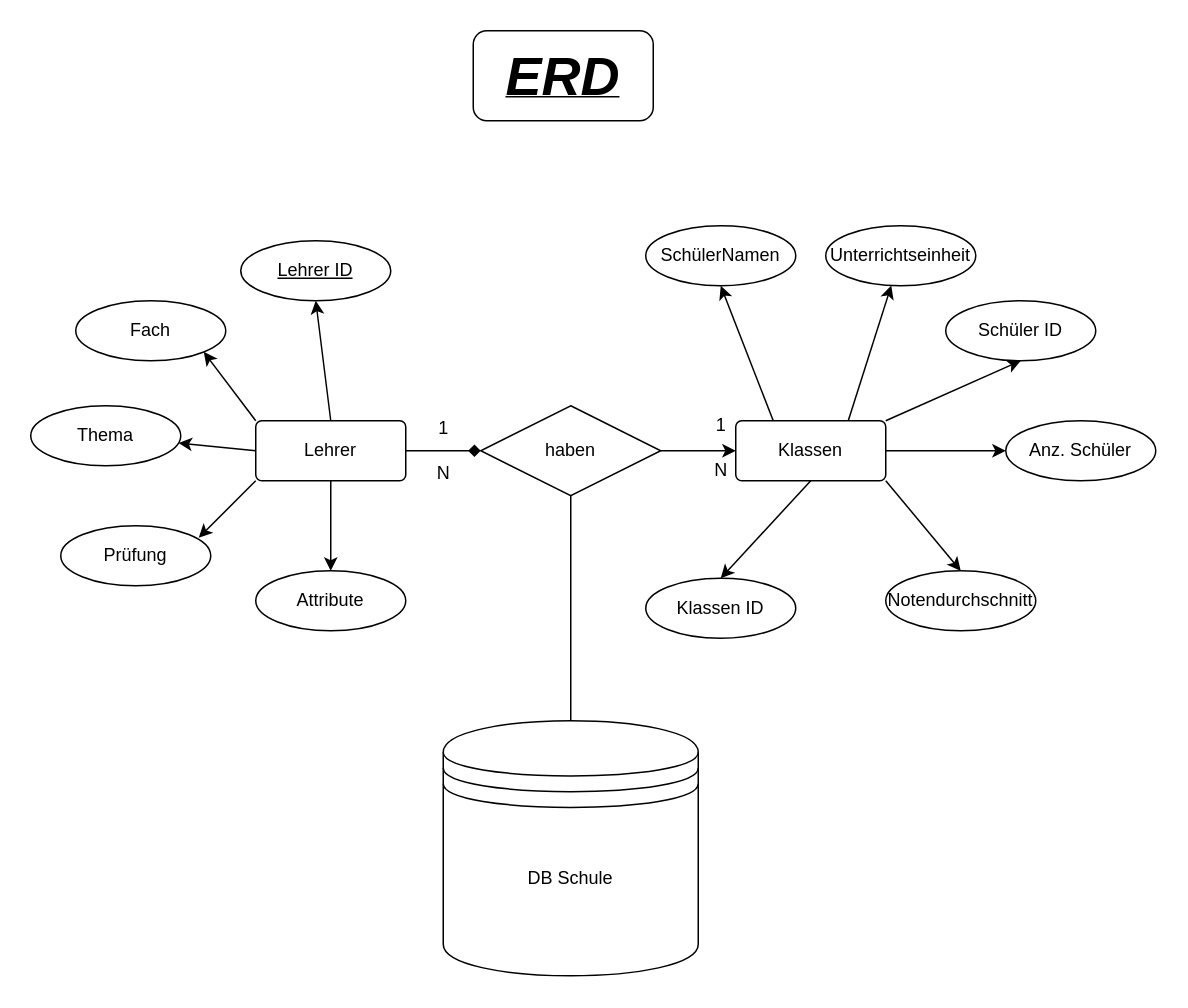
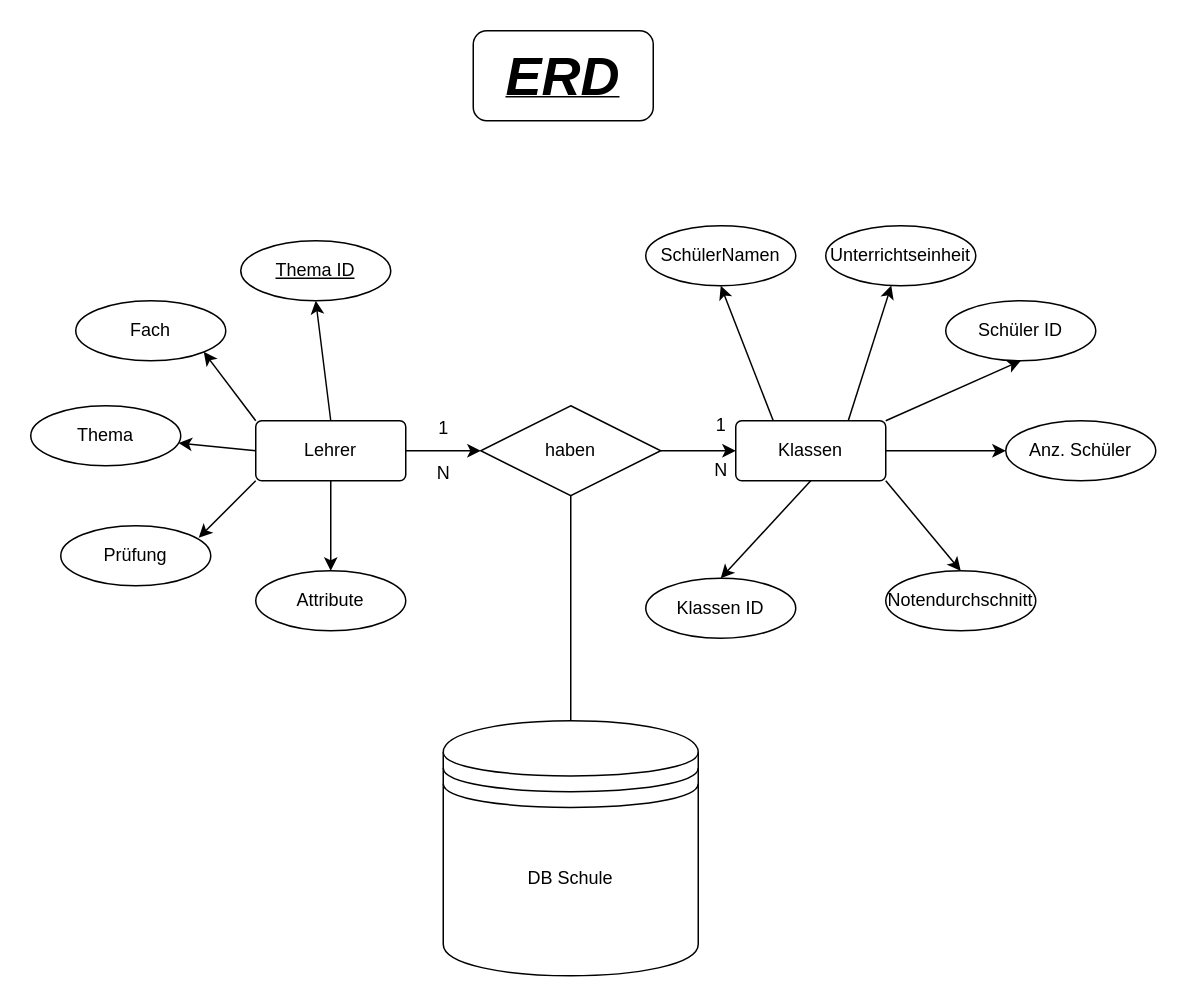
  <mxCell id="0" />
  <mxCell id="1" parent="0" />
  <mxCell id="2" value="&lt;b&gt;&lt;i&gt;&lt;u&gt;&lt;font style=&quot;font-size: 36px;&quot;&gt;ERD&lt;/font&gt;&lt;/u&gt;&lt;/i&gt;&lt;/b&gt;" style="rounded=1;whiteSpace=wrap;html=1;" parent="1" vertex="1"><mxGeometry x="315" y="20" width="120" height="60" as="geometry" /></mxCell>
  <mxCell id="3" value="DB Schule&lt;div&gt;&lt;br&gt;&lt;/div&gt;" style="shape=datastore;whiteSpace=wrap;html=1;" parent="1" vertex="1"><mxGeometry x="295" y="480" width="170" height="170" as="geometry" /></mxCell>
- <mxCell id="4" style="edgeStyle=orthogonalEdgeStyle;rounded=0;orthogonalLoop=1;jettySize=auto;html=1;exitX=1;exitY=0.5;exitDx=0;exitDy=0;entryX=0;entryY=0.5;entryDx=0;entryDy=0;endArrow=diamond;" parent="1" source="9" target="29" edge="1"><mxGeometry relative="1" as="geometry" /></mxCell>
+ <mxCell id="4" style="edgeStyle=orthogonalEdgeStyle;rounded=0;orthogonalLoop=1;jettySize=auto;html=1;exitX=1;exitY=0.5;exitDx=0;exitDy=0;entryX=0;entryY=0.5;entryDx=0;entryDy=0;" parent="1" source="9" target="29" edge="1"><mxGeometry relative="1" as="geometry" /></mxCell>
  <mxCell id="5" style="rounded=0;orthogonalLoop=1;jettySize=auto;html=1;exitX=0.5;exitY=0;exitDx=0;exitDy=0;entryX=0.5;entryY=1;entryDx=0;entryDy=0;" parent="1" source="9" target="23" edge="1"><mxGeometry relative="1" as="geometry" /></mxCell>
  <mxCell id="6" style="rounded=0;orthogonalLoop=1;jettySize=auto;html=1;exitX=0;exitY=0;exitDx=0;exitDy=0;entryX=1;entryY=1;entryDx=0;entryDy=0;" parent="1" source="9" target="21" edge="1"><mxGeometry relative="1" as="geometry" /></mxCell>
  <mxCell id="7" style="rounded=0;orthogonalLoop=1;jettySize=auto;html=1;exitX=0;exitY=0.5;exitDx=0;exitDy=0;" parent="1" source="9" target="20" edge="1"><mxGeometry relative="1" as="geometry" /></mxCell>
  <mxCell id="8" style="rounded=0;orthogonalLoop=1;jettySize=auto;html=1;exitX=0.5;exitY=1;exitDx=0;exitDy=0;entryX=0.5;entryY=0;entryDx=0;entryDy=0;" parent="1" source="9" target="18" edge="1"><mxGeometry relative="1" as="geometry" /></mxCell>
  <mxCell id="9" value="Lehrer" style="rounded=1;arcSize=10;whiteSpace=wrap;html=1;align=center;" parent="1" vertex="1"><mxGeometry x="170" y="280" width="100" height="40" as="geometry" /></mxCell>
  <mxCell id="10" style="rounded=0;orthogonalLoop=1;jettySize=auto;html=1;exitX=0.25;exitY=0;exitDx=0;exitDy=0;entryX=0.5;entryY=1;entryDx=0;entryDy=0;" parent="1" source="16" target="24" edge="1"><mxGeometry relative="1" as="geometry" /></mxCell>
  <mxCell id="11" style="rounded=0;orthogonalLoop=1;jettySize=auto;html=1;exitX=0.75;exitY=0;exitDx=0;exitDy=0;" parent="1" source="16" target="22" edge="1"><mxGeometry relative="1" as="geometry" /></mxCell>
  <mxCell id="12" style="rounded=0;orthogonalLoop=1;jettySize=auto;html=1;exitX=1;exitY=0;exitDx=0;exitDy=0;entryX=0.5;entryY=1;entryDx=0;entryDy=0;" parent="1" source="16" target="27" edge="1"><mxGeometry relative="1" as="geometry" /></mxCell>
  <mxCell id="13" style="rounded=0;orthogonalLoop=1;jettySize=auto;html=1;exitX=1;exitY=0.5;exitDx=0;exitDy=0;entryX=0;entryY=0.5;entryDx=0;entryDy=0;" parent="1" source="16" target="17" edge="1"><mxGeometry relative="1" as="geometry" /></mxCell>
  <mxCell id="14" style="rounded=0;orthogonalLoop=1;jettySize=auto;html=1;exitX=1;exitY=1;exitDx=0;exitDy=0;entryX=0.5;entryY=0;entryDx=0;entryDy=0;" parent="1" source="16" target="26" edge="1"><mxGeometry relative="1" as="geometry" /></mxCell>
  <mxCell id="15" style="rounded=0;orthogonalLoop=1;jettySize=auto;html=1;exitX=0.5;exitY=1;exitDx=0;exitDy=0;entryX=0.5;entryY=0;entryDx=0;entryDy=0;" parent="1" source="16" target="25" edge="1"><mxGeometry relative="1" as="geometry" /></mxCell>
  <mxCell id="16" value="Klassen" style="rounded=1;arcSize=10;whiteSpace=wrap;html=1;align=center;" parent="1" vertex="1"><mxGeometry x="490" y="280" width="100" height="40" as="geometry" /></mxCell>
  <mxCell id="17" value="Anz. Schüler" style="ellipse;whiteSpace=wrap;html=1;align=center;" parent="1" vertex="1"><mxGeometry x="670" y="280" width="100" height="40" as="geometry" /></mxCell>
  <mxCell id="18" value="Attribute" style="ellipse;whiteSpace=wrap;html=1;align=center;" parent="1" vertex="1"><mxGeometry x="170" y="380" width="100" height="40" as="geometry" /></mxCell>
  <mxCell id="19" value="Prüfung" style="ellipse;whiteSpace=wrap;html=1;align=center;" parent="1" vertex="1"><mxGeometry x="40" y="350" width="100" height="40" as="geometry" /></mxCell>
  <mxCell id="20" value="Thema" style="ellipse;whiteSpace=wrap;html=1;align=center;" parent="1" vertex="1"><mxGeometry x="20" y="270" width="100" height="40" as="geometry" /></mxCell>
  <mxCell id="21" value="Fach" style="ellipse;whiteSpace=wrap;html=1;align=center;" parent="1" vertex="1"><mxGeometry x="50" y="200" width="100" height="40" as="geometry" /></mxCell>
  <mxCell id="22" value="Unterrichtseinheit" style="ellipse;whiteSpace=wrap;html=1;align=center;" parent="1" vertex="1"><mxGeometry x="550" y="150" width="100" height="40" as="geometry" /></mxCell>
- <mxCell id="23" value="&lt;u&gt;Lehrer ID&lt;/u&gt;" style="ellipse;whiteSpace=wrap;html=1;align=center;" parent="1" vertex="1"><mxGeometry x="160" y="160" width="100" height="40" as="geometry" /></mxCell>
+ <mxCell id="23" value="&lt;u&gt;Thema ID&lt;/u&gt;" style="ellipse;whiteSpace=wrap;html=1;align=center;" parent="1" vertex="1"><mxGeometry x="160" y="160" width="100" height="40" as="geometry" /></mxCell>
  <mxCell id="24" value="SchülerNamen" style="ellipse;whiteSpace=wrap;html=1;align=center;" parent="1" vertex="1"><mxGeometry x="430" y="150" width="100" height="40" as="geometry" /></mxCell>
  <mxCell id="25" value="Klassen ID" style="ellipse;whiteSpace=wrap;html=1;align=center;" parent="1" vertex="1"><mxGeometry x="430" y="385" width="100" height="40" as="geometry" /></mxCell>
  <mxCell id="26" value="Notendurchschnitt" style="ellipse;whiteSpace=wrap;html=1;align=center;" parent="1" vertex="1"><mxGeometry x="590" y="380" width="100" height="40" as="geometry" /></mxCell>
  <mxCell id="27" value="Schüler ID" style="ellipse;whiteSpace=wrap;html=1;align=center;" parent="1" vertex="1"><mxGeometry x="630" y="200" width="100" height="40" as="geometry" /></mxCell>
  <mxCell id="28" style="edgeStyle=orthogonalEdgeStyle;rounded=0;orthogonalLoop=1;jettySize=auto;html=1;exitX=1;exitY=0.5;exitDx=0;exitDy=0;entryX=0;entryY=0.5;entryDx=0;entryDy=0;" parent="1" source="29" target="16" edge="1"><mxGeometry relative="1" as="geometry" /></mxCell>
  <mxCell id="29" value="haben" style="shape=rhombus;perimeter=rhombusPerimeter;whiteSpace=wrap;html=1;align=center;" parent="1" vertex="1"><mxGeometry x="320" y="270" width="120" height="60" as="geometry" /></mxCell>
  <mxCell id="30" value="1" style="text;html=1;align=center;verticalAlign=middle;resizable=0;points=[];autosize=1;strokeColor=none;fillColor=none;" parent="1" vertex="1"><mxGeometry x="280" y="270" width="30" height="30" as="geometry" /></mxCell>
  <mxCell id="31" value="1" style="text;html=1;align=center;verticalAlign=middle;resizable=0;points=[];autosize=1;strokeColor=none;fillColor=none;" parent="1" vertex="1"><mxGeometry x="465" y="268" width="30" height="30" as="geometry" /></mxCell>
  <mxCell id="32" value="N" style="text;html=1;align=center;verticalAlign=middle;resizable=0;points=[];autosize=1;strokeColor=none;fillColor=none;" parent="1" vertex="1"><mxGeometry x="465" y="298" width="30" height="30" as="geometry" /></mxCell>
  <mxCell id="33" value="N" style="text;html=1;align=center;verticalAlign=middle;resizable=0;points=[];autosize=1;strokeColor=none;fillColor=none;" parent="1" vertex="1"><mxGeometry x="280" y="300" width="30" height="30" as="geometry" /></mxCell>
  <mxCell id="34" style="rounded=0;orthogonalLoop=1;jettySize=auto;html=1;exitX=0;exitY=1;exitDx=0;exitDy=0;entryX=0.92;entryY=0.2;entryDx=0;entryDy=0;entryPerimeter=0;" parent="1" source="9" target="19" edge="1"><mxGeometry relative="1" as="geometry" /></mxCell>
  <mxCell id="35" value="" style="endArrow=none;html=1;rounded=0;entryX=0.5;entryY=1;entryDx=0;entryDy=0;exitX=0.5;exitY=0;exitDx=0;exitDy=0;" parent="1" source="3" target="29" edge="1"><mxGeometry width="50" height="50" relative="1" as="geometry"><mxPoint x="350" y="390" as="sourcePoint" /><mxPoint x="400" y="340" as="targetPoint" /></mxGeometry></mxCell>
